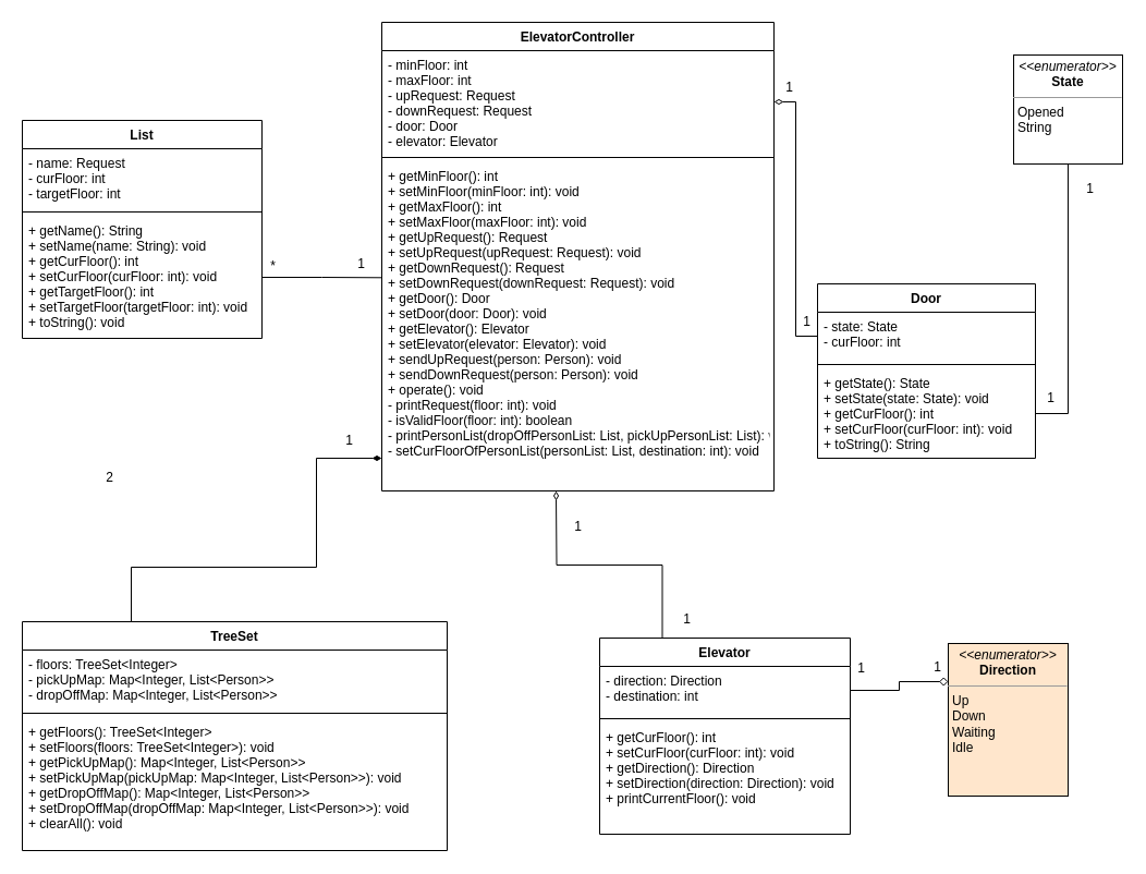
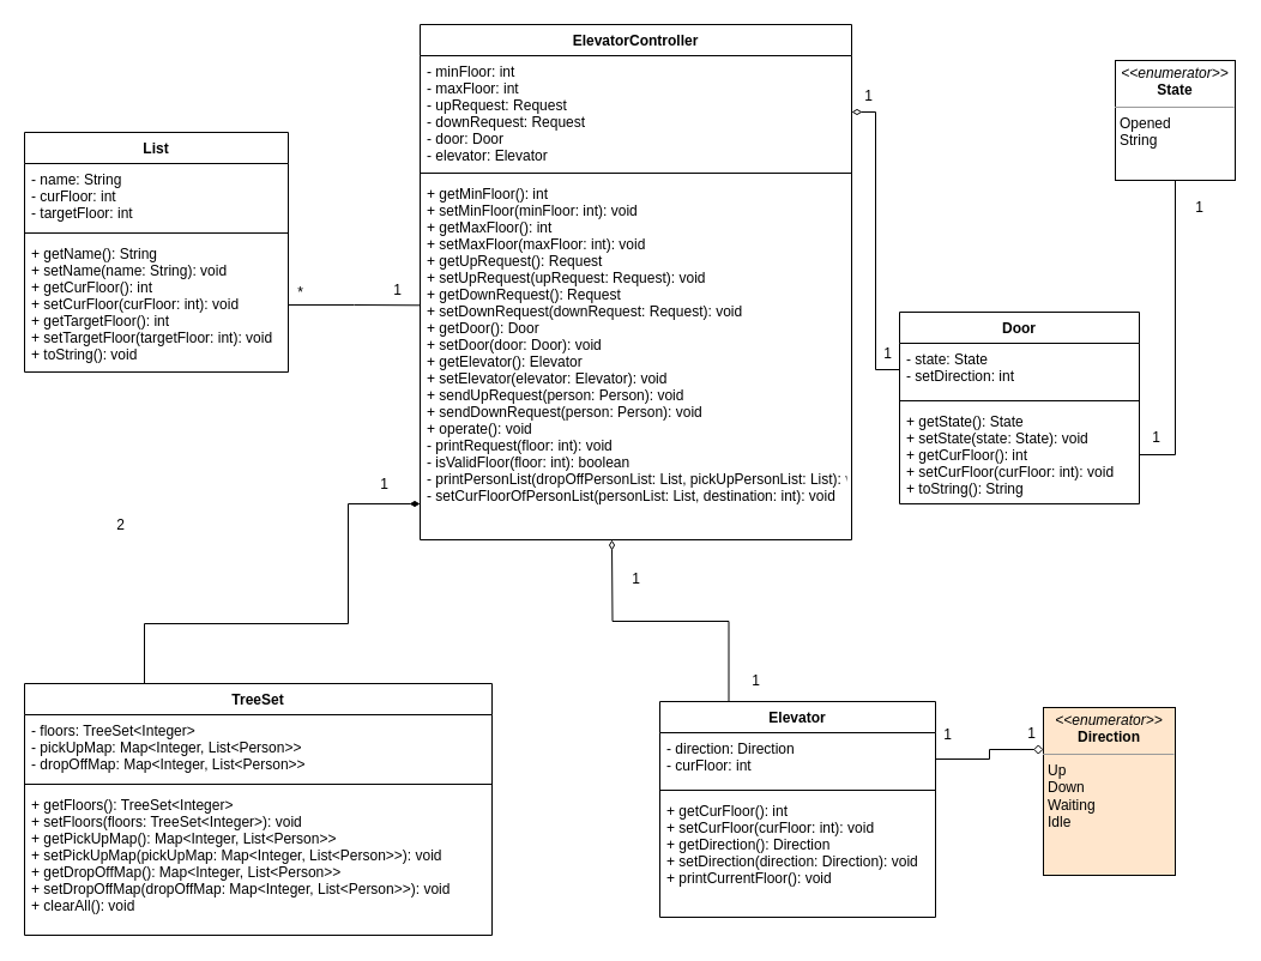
  <mxCell id="0" />
  <mxCell id="1" parent="0" />
  <mxCell id="2" value="ElevatorController" style="swimlane;fontStyle=1;align=center;verticalAlign=top;childLayout=stackLayout;horizontal=1;startSize=26;horizontalStack=0;resizeParent=1;resizeParentMax=0;resizeLast=0;collapsible=1;marginBottom=0;" parent="1" vertex="1"><mxGeometry x="350" y="20" width="360" height="430" as="geometry" /></mxCell>
  <mxCell id="3" value="- minFloor: int&#10;- maxFloor: int&#10;- upRequest: Request&#10;- downRequest: Request&#10;- door: Door&#10;- elevator: Elevator" style="text;strokeColor=none;fillColor=none;align=left;verticalAlign=top;spacingLeft=4;spacingRight=4;overflow=hidden;rotatable=0;points=[[0,0.5],[1,0.5]];portConstraint=eastwest;" parent="2" vertex="1"><mxGeometry y="26" width="360" height="94" as="geometry" /></mxCell>
  <mxCell id="4" value="" style="line;strokeWidth=1;fillColor=none;align=left;verticalAlign=middle;spacingTop=-1;spacingLeft=3;spacingRight=3;rotatable=0;labelPosition=right;points=[];portConstraint=eastwest;strokeColor=inherit;" parent="2" vertex="1"><mxGeometry y="120" width="360" height="8" as="geometry" /></mxCell>
  <mxCell id="5" value="+ getMinFloor(): int&#10;+ setMinFloor(minFloor: int): void&#10;+ getMaxFloor(): int&#10;+ setMaxFloor(maxFloor: int): void&#10;+ getUpRequest(): Request&#10;+ setUpRequest(upRequest: Request): void&#10;+ getDownRequest(): Request&#10;+ setDownRequest(downRequest: Request): void&#10;+ getDoor(): Door&#10;+ setDoor(door: Door): void&#10;+ getElevator(): Elevator&#10;+ setElevator(elevator: Elevator): void&#10;+ sendUpRequest(person: Person): void&#10;+ sendDownRequest(person: Person): void&#10;+ operate(): void&#10;- printRequest(floor: int): void&#10;- isValidFloor(floor: int): boolean&#10;- printPersonList(dropOffPersonList: List, pickUpPersonList: List): void&#10;- setCurFloorOfPersonList(personList: List, destination: int): void" style="text;strokeColor=none;fillColor=none;align=left;verticalAlign=top;spacingLeft=4;spacingRight=4;overflow=hidden;rotatable=0;points=[[0,0.5],[1,0.5]];portConstraint=eastwest;" parent="2" vertex="1"><mxGeometry y="128" width="360" height="302" as="geometry" /></mxCell>
  <mxCell id="6" value="List" style="swimlane;fontStyle=1;align=center;verticalAlign=top;childLayout=stackLayout;horizontal=1;startSize=26;horizontalStack=0;resizeParent=1;resizeParentMax=0;resizeLast=0;collapsible=1;marginBottom=0;" parent="1" vertex="1"><mxGeometry x="20" y="110" width="220" height="200" as="geometry" /></mxCell>
- <mxCell id="7" value="- name: Request&#10;- curFloor: int&#10;- targetFloor: int" style="text;strokeColor=none;fillColor=none;align=left;verticalAlign=top;spacingLeft=4;spacingRight=4;overflow=hidden;rotatable=0;points=[[0,0.5],[1,0.5]];portConstraint=eastwest;" parent="6" vertex="1"><mxGeometry y="26" width="220" height="54" as="geometry" /></mxCell>
+ <mxCell id="7" value="- name: String&#10;- curFloor: int&#10;- targetFloor: int" style="text;strokeColor=none;fillColor=none;align=left;verticalAlign=top;spacingLeft=4;spacingRight=4;overflow=hidden;rotatable=0;points=[[0,0.5],[1,0.5]];portConstraint=eastwest;" parent="6" vertex="1"><mxGeometry y="26" width="220" height="54" as="geometry" /></mxCell>
  <mxCell id="8" value="" style="line;strokeWidth=1;fillColor=none;align=left;verticalAlign=middle;spacingTop=-1;spacingLeft=3;spacingRight=3;rotatable=0;labelPosition=right;points=[];portConstraint=eastwest;strokeColor=inherit;" parent="6" vertex="1"><mxGeometry y="80" width="220" height="8" as="geometry" /></mxCell>
  <mxCell id="9" value="+ getName(): String&#10;+ setName(name: String): void&#10;+ getCurFloor(): int&#10;+ setCurFloor(curFloor: int): void&#10;+ getTargetFloor(): int&#10;+ setTargetFloor(targetFloor: int): void&#10;+ toString(): void" style="text;strokeColor=none;fillColor=none;align=left;verticalAlign=top;spacingLeft=4;spacingRight=4;overflow=hidden;rotatable=0;points=[[0,0.5],[1,0.5]];portConstraint=eastwest;" parent="6" vertex="1"><mxGeometry y="88" width="220" height="112" as="geometry" /></mxCell>
  <mxCell id="10" value="Door" style="swimlane;fontStyle=1;align=center;verticalAlign=top;childLayout=stackLayout;horizontal=1;startSize=26;horizontalStack=0;resizeParent=1;resizeParentMax=0;resizeLast=0;collapsible=1;marginBottom=0;" parent="1" vertex="1"><mxGeometry x="750" y="260" width="200" height="160" as="geometry" /></mxCell>
- <mxCell id="11" value="- state: State&#10;- curFloor: int" style="text;strokeColor=none;fillColor=none;align=left;verticalAlign=top;spacingLeft=4;spacingRight=4;overflow=hidden;rotatable=0;points=[[0,0.5],[1,0.5]];portConstraint=eastwest;" parent="10" vertex="1"><mxGeometry y="26" width="200" height="44" as="geometry" /></mxCell>
+ <mxCell id="11" value="- state: State&#10;- setDirection: int" style="text;strokeColor=none;fillColor=none;align=left;verticalAlign=top;spacingLeft=4;spacingRight=4;overflow=hidden;rotatable=0;points=[[0,0.5],[1,0.5]];portConstraint=eastwest;" parent="10" vertex="1"><mxGeometry y="26" width="200" height="44" as="geometry" /></mxCell>
  <mxCell id="12" value="" style="line;strokeWidth=1;fillColor=none;align=left;verticalAlign=middle;spacingTop=-1;spacingLeft=3;spacingRight=3;rotatable=0;labelPosition=right;points=[];portConstraint=eastwest;strokeColor=inherit;" parent="10" vertex="1"><mxGeometry y="70" width="200" height="8" as="geometry" /></mxCell>
  <mxCell id="13" value="+ getState(): State&#10;+ setState(state: State): void&#10;+ getCurFloor(): int&#10;+ setCurFloor(curFloor: int): void&#10;+ toString(): String" style="text;strokeColor=none;fillColor=none;align=left;verticalAlign=top;spacingLeft=4;spacingRight=4;overflow=hidden;rotatable=0;points=[[0,0.5],[1,0.5]];portConstraint=eastwest;" parent="10" vertex="1"><mxGeometry y="78" width="200" height="82" as="geometry" /></mxCell>
  <mxCell id="14" value="&lt;p style=&quot;margin:0px;margin-top:4px;text-align:center;&quot;&gt;&lt;i&gt;&amp;lt;&amp;lt;enumerator&amp;gt;&amp;gt;&lt;/i&gt;&lt;br&gt;&lt;b&gt;State&lt;/b&gt;&lt;/p&gt;&lt;hr size=&quot;1&quot;&gt;&lt;p style=&quot;margin:0px;margin-left:4px;&quot;&gt;Opened&lt;/p&gt;&lt;p style=&quot;margin:0px;margin-left:4px;&quot;&gt;String&lt;/p&gt;" style="verticalAlign=top;align=left;overflow=fill;fontSize=12;fontFamily=Helvetica;html=1;" parent="1" vertex="1"><mxGeometry x="930" y="50" width="100" height="100" as="geometry" /></mxCell>
  <mxCell id="15" style="edgeStyle=orthogonalEdgeStyle;rounded=0;orthogonalLoop=1;jettySize=auto;html=1;exitX=0.5;exitY=0;exitDx=0;exitDy=0;endArrow=diamondThin;endFill=1;startArrow=none;startFill=0;" parent="1" source="16" target="5" edge="1"><mxGeometry relative="1" as="geometry"><Array as="points"><mxPoint x="120" y="570" /><mxPoint x="120" y="520" /><mxPoint x="290" y="520" /><mxPoint x="290" y="420" /></Array></mxGeometry></mxCell>
  <mxCell id="16" value="TreeSet" style="swimlane;fontStyle=1;align=center;verticalAlign=top;childLayout=stackLayout;horizontal=1;startSize=26;horizontalStack=0;resizeParent=1;resizeParentMax=0;resizeLast=0;collapsible=1;marginBottom=0;" parent="1" vertex="1"><mxGeometry x="20" y="570" width="390" height="210" as="geometry" /></mxCell>
  <mxCell id="17" value="- floors: TreeSet&lt;Integer&gt;&#10;- pickUpMap: Map&lt;Integer, List&lt;Person&gt;&gt;&#10;- dropOffMap: Map&lt;Integer, List&lt;Person&gt;&gt;" style="text;strokeColor=none;fillColor=none;align=left;verticalAlign=top;spacingLeft=4;spacingRight=4;overflow=hidden;rotatable=0;points=[[0,0.5],[1,0.5]];portConstraint=eastwest;" parent="16" vertex="1"><mxGeometry y="26" width="390" height="54" as="geometry" /></mxCell>
  <mxCell id="18" value="" style="line;strokeWidth=1;fillColor=none;align=left;verticalAlign=middle;spacingTop=-1;spacingLeft=3;spacingRight=3;rotatable=0;labelPosition=right;points=[];portConstraint=eastwest;strokeColor=inherit;" parent="16" vertex="1"><mxGeometry y="80" width="390" height="8" as="geometry" /></mxCell>
  <mxCell id="19" value="+ getFloors(): TreeSet&lt;Integer&gt;&#10;+ setFloors(floors: TreeSet&lt;Integer&gt;): void&#10;+ getPickUpMap(): Map&lt;Integer, List&lt;Person&gt;&gt;&#10;+ setPickUpMap(pickUpMap: Map&lt;Integer, List&lt;Person&gt;&gt;): void&#10;+ getDropOffMap(): Map&lt;Integer, List&lt;Person&gt;&gt;&#10;+ setDropOffMap(dropOffMap: Map&lt;Integer, List&lt;Person&gt;&gt;): void&#10;+ clearAll(): void" style="text;strokeColor=none;fillColor=none;align=left;verticalAlign=top;spacingLeft=4;spacingRight=4;overflow=hidden;rotatable=0;points=[[0,0.5],[1,0.5]];portConstraint=eastwest;" parent="16" vertex="1"><mxGeometry y="88" width="390" height="122" as="geometry" /></mxCell>
  <mxCell id="20" style="edgeStyle=orthogonalEdgeStyle;rounded=0;orthogonalLoop=1;jettySize=auto;html=1;exitX=1;exitY=0.5;exitDx=0;exitDy=0;fontSize=22;endArrow=none;endFill=0;" parent="1" source="13" target="14" edge="1"><mxGeometry relative="1" as="geometry" /></mxCell>
  <mxCell id="21" style="edgeStyle=orthogonalEdgeStyle;rounded=0;orthogonalLoop=1;jettySize=auto;html=1;exitX=1;exitY=0.5;exitDx=0;exitDy=0;fontSize=22;endArrow=none;endFill=0;startArrow=diamondThin;startFill=0;" parent="1" source="3" target="11" edge="1"><mxGeometry relative="1" as="geometry" /></mxCell>
  <mxCell id="22" value="1" style="text;html=1;align=center;verticalAlign=middle;resizable=0;points=[];autosize=1;strokeColor=none;fillColor=none;fontSize=12;" parent="1" vertex="1"><mxGeometry x="305" y="389" width="30" height="30" as="geometry" /></mxCell>
  <mxCell id="23" value="&lt;font style=&quot;font-size: 12px;&quot;&gt;2&lt;/font&gt;" style="text;html=1;align=center;verticalAlign=middle;resizable=0;points=[];autosize=1;strokeColor=none;fillColor=none;fontSize=22;" parent="1" vertex="1"><mxGeometry x="85" y="415" width="30" height="40" as="geometry" /></mxCell>
  <mxCell id="24" value="&lt;font style=&quot;font-size: 12px;&quot;&gt;1&lt;/font&gt;" style="text;html=1;align=center;verticalAlign=middle;resizable=0;points=[];autosize=1;strokeColor=none;fillColor=none;fontSize=22;" parent="1" vertex="1"><mxGeometry x="709" y="57" width="30" height="40" as="geometry" /></mxCell>
  <mxCell id="25" value="&lt;font style=&quot;font-size: 12px;&quot;&gt;1&lt;/font&gt;" style="text;html=1;align=center;verticalAlign=middle;resizable=0;points=[];autosize=1;strokeColor=none;fillColor=none;fontSize=22;" parent="1" vertex="1"><mxGeometry x="985" y="150" width="30" height="40" as="geometry" /></mxCell>
  <mxCell id="26" value="&lt;font style=&quot;font-size: 12px;&quot;&gt;1&lt;/font&gt;" style="text;html=1;align=center;verticalAlign=middle;resizable=0;points=[];autosize=1;strokeColor=none;fillColor=none;fontSize=22;" parent="1" vertex="1"><mxGeometry x="949" y="342" width="30" height="40" as="geometry" /></mxCell>
  <mxCell id="27" style="edgeStyle=orthogonalEdgeStyle;rounded=0;orthogonalLoop=1;jettySize=auto;html=1;exitX=0.25;exitY=0;exitDx=0;exitDy=0;endArrow=diamondThin;endFill=0;" edge="1" parent="1" source="28"><mxGeometry relative="1" as="geometry"><mxPoint x="510" y="450" as="targetPoint" /></mxGeometry></mxCell>
  <mxCell id="28" value="Elevator" style="swimlane;fontStyle=1;align=center;verticalAlign=top;childLayout=stackLayout;horizontal=1;startSize=26;horizontalStack=0;resizeParent=1;resizeParentMax=0;resizeLast=0;collapsible=1;marginBottom=0;" vertex="1" parent="1"><mxGeometry x="550" y="585" width="230" height="180" as="geometry" /></mxCell>
- <mxCell id="29" value="- direction: Direction&#10;- destination: int&#10;" style="text;strokeColor=none;fillColor=none;align=left;verticalAlign=top;spacingLeft=4;spacingRight=4;overflow=hidden;rotatable=0;points=[[0,0.5],[1,0.5]];portConstraint=eastwest;" vertex="1" parent="28"><mxGeometry y="26" width="230" height="44" as="geometry" /></mxCell>
+ <mxCell id="29" value="- direction: Direction&#10;- curFloor: int&#10;" style="text;strokeColor=none;fillColor=none;align=left;verticalAlign=top;spacingLeft=4;spacingRight=4;overflow=hidden;rotatable=0;points=[[0,0.5],[1,0.5]];portConstraint=eastwest;" vertex="1" parent="28"><mxGeometry y="26" width="230" height="44" as="geometry" /></mxCell>
  <mxCell id="30" value="" style="line;strokeWidth=1;fillColor=none;align=left;verticalAlign=middle;spacingTop=-1;spacingLeft=3;spacingRight=3;rotatable=0;labelPosition=right;points=[];portConstraint=eastwest;strokeColor=inherit;" vertex="1" parent="28"><mxGeometry y="70" width="230" height="8" as="geometry" /></mxCell>
  <mxCell id="31" value="+ getCurFloor(): int&#10;+ setCurFloor(curFloor: int): void&#10;+ getDirection(): Direction&#10;+ setDirection(direction: Direction): void&#10;+ printCurrentFloor(): void" style="text;strokeColor=none;fillColor=none;align=left;verticalAlign=top;spacingLeft=4;spacingRight=4;overflow=hidden;rotatable=0;points=[[0,0.5],[1,0.5]];portConstraint=eastwest;" vertex="1" parent="28"><mxGeometry y="78" width="230" height="102" as="geometry" /></mxCell>
  <mxCell id="32" value="&lt;font style=&quot;font-size: 12px;&quot;&gt;1&lt;/font&gt;" style="text;html=1;align=center;verticalAlign=middle;resizable=0;points=[];autosize=1;strokeColor=none;fillColor=none;fontSize=22;" vertex="1" parent="1"><mxGeometry x="515" y="460" width="30" height="40" as="geometry" /></mxCell>
  <mxCell id="33" value="&lt;font style=&quot;font-size: 12px;&quot;&gt;1&lt;/font&gt;" style="text;html=1;align=center;verticalAlign=middle;resizable=0;points=[];autosize=1;strokeColor=none;fillColor=none;fontSize=22;" vertex="1" parent="1"><mxGeometry x="615" y="545" width="30" height="40" as="geometry" /></mxCell>
  <mxCell id="34" value="&lt;p style=&quot;margin:0px;margin-top:4px;text-align:center;&quot;&gt;&lt;i&gt;&amp;lt;&amp;lt;enumerator&amp;gt;&amp;gt;&lt;/i&gt;&lt;br&gt;&lt;b&gt;Direction&lt;/b&gt;&lt;/p&gt;&lt;hr size=&quot;1&quot;&gt;&lt;p style=&quot;margin:0px;margin-left:4px;&quot;&gt;Up&lt;/p&gt;&lt;p style=&quot;margin:0px;margin-left:4px;&quot;&gt;Down&lt;/p&gt;&lt;p style=&quot;margin:0px;margin-left:4px;&quot;&gt;Waiting&lt;/p&gt;&lt;p style=&quot;margin:0px;margin-left:4px;&quot;&gt;Idle&lt;/p&gt;" style="verticalAlign=top;align=left;overflow=fill;fontSize=12;fontFamily=Helvetica;html=1;fillColor=#ffe6cc;" vertex="1" parent="1"><mxGeometry x="870" y="590" width="110" height="140" as="geometry" /></mxCell>
  <mxCell id="35" style="edgeStyle=orthogonalEdgeStyle;rounded=0;orthogonalLoop=1;jettySize=auto;html=1;exitX=1;exitY=0.5;exitDx=0;exitDy=0;entryX=0;entryY=0.25;entryDx=0;entryDy=0;startArrow=none;startFill=0;endArrow=diamond;endFill=0;" edge="1" parent="1" source="29" target="34"><mxGeometry relative="1" as="geometry" /></mxCell>
  <mxCell id="36" value="&lt;font style=&quot;font-size: 12px;&quot;&gt;1&lt;/font&gt;" style="text;html=1;align=center;verticalAlign=middle;resizable=0;points=[];autosize=1;strokeColor=none;fillColor=none;fontSize=22;" vertex="1" parent="1"><mxGeometry x="775" y="590" width="30" height="40" as="geometry" /></mxCell>
  <mxCell id="37" value="&lt;font style=&quot;font-size: 12px;&quot;&gt;1&lt;/font&gt;" style="text;html=1;align=center;verticalAlign=middle;resizable=0;points=[];autosize=1;strokeColor=none;fillColor=none;fontSize=22;" vertex="1" parent="1"><mxGeometry x="845" y="589" width="30" height="40" as="geometry" /></mxCell>
  <mxCell id="38" style="edgeStyle=orthogonalEdgeStyle;rounded=0;orthogonalLoop=1;jettySize=auto;html=1;exitX=1;exitY=0.5;exitDx=0;exitDy=0;entryX=0;entryY=0.352;entryDx=0;entryDy=0;entryPerimeter=0;startArrow=none;startFill=0;endArrow=none;endFill=0;" edge="1" parent="1" source="9" target="5"><mxGeometry relative="1" as="geometry" /></mxCell>
  <mxCell id="39" value="&lt;font style=&quot;font-size: 12px;&quot;&gt;1&lt;/font&gt;" style="text;html=1;align=center;verticalAlign=middle;resizable=0;points=[];autosize=1;strokeColor=none;fillColor=none;fontSize=22;" vertex="1" parent="1"><mxGeometry x="725" y="272" width="30" height="40" as="geometry" /></mxCell>
  <mxCell id="40" value="*" style="text;html=1;align=center;verticalAlign=middle;resizable=0;points=[];autosize=1;strokeColor=none;fillColor=none;" vertex="1" parent="1"><mxGeometry x="235" y="229" width="30" height="30" as="geometry" /></mxCell>
  <mxCell id="41" value="1" style="text;html=1;align=center;verticalAlign=middle;resizable=0;points=[];autosize=1;strokeColor=none;fillColor=none;" vertex="1" parent="1"><mxGeometry x="316" y="227" width="30" height="30" as="geometry" /></mxCell>
